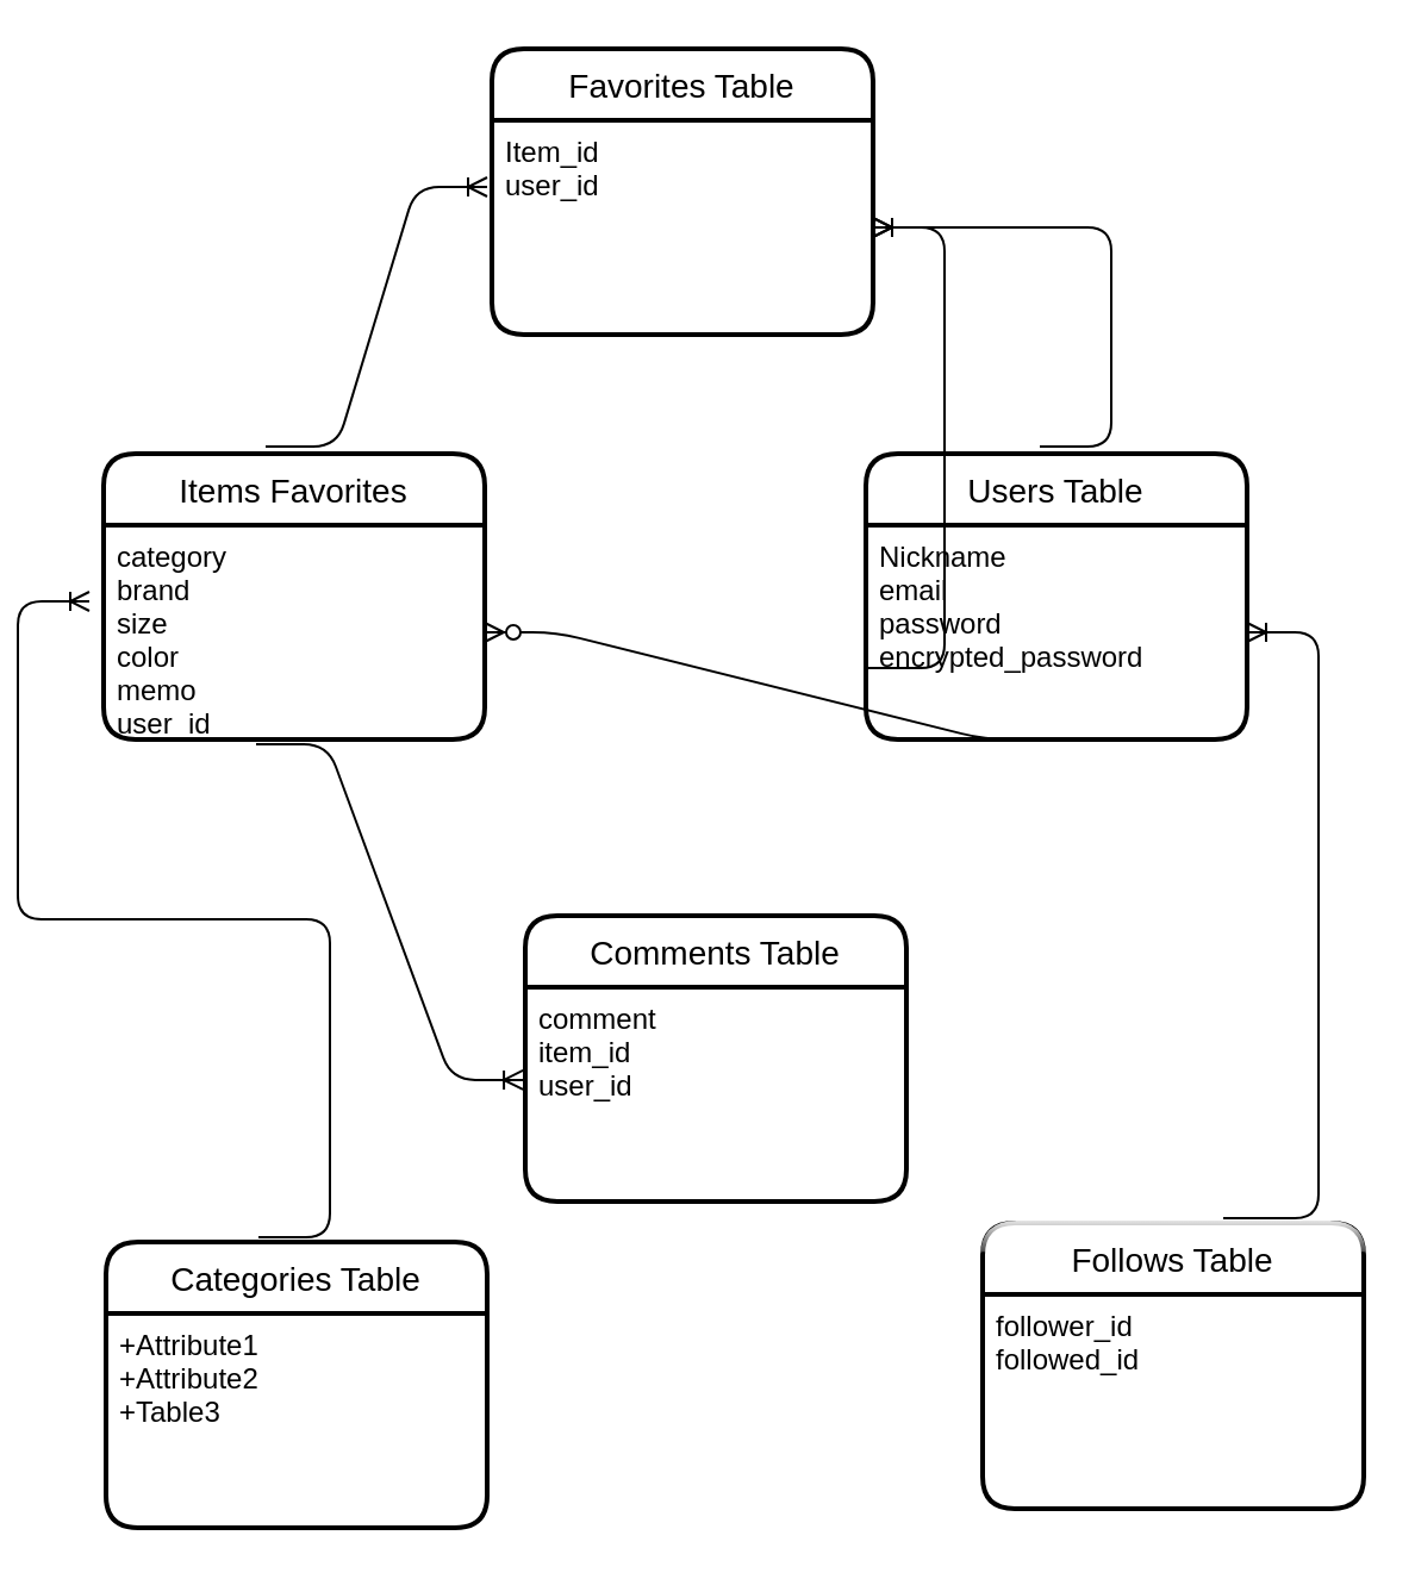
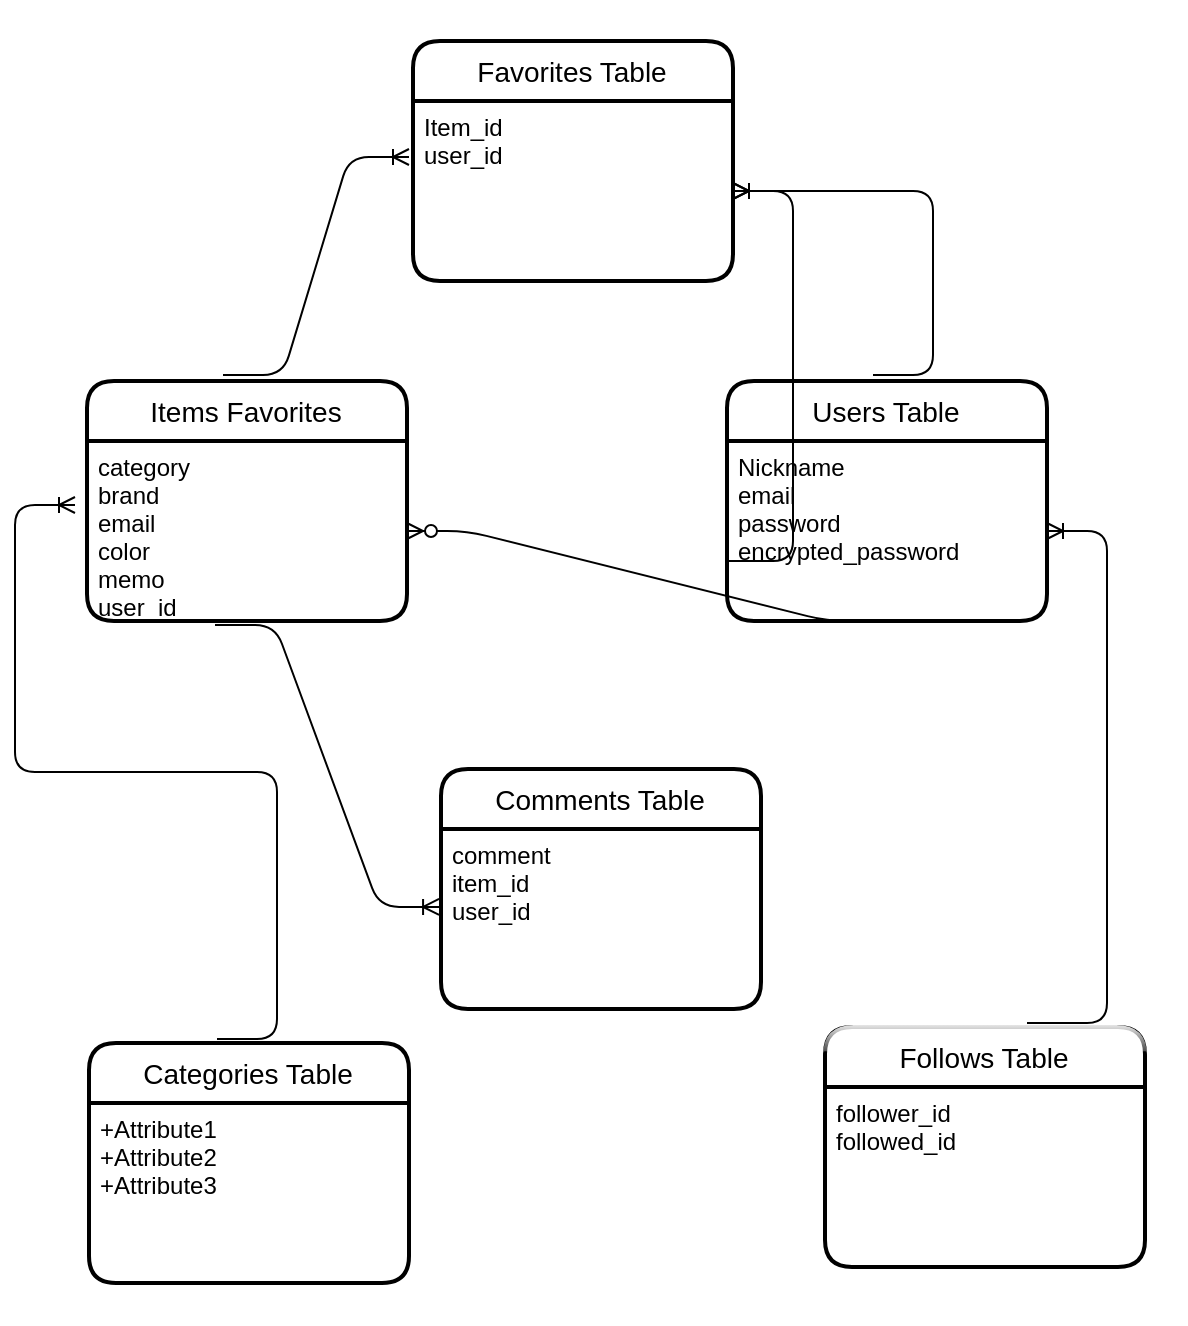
  <mxCell id="0" />
  <mxCell id="1" parent="0" />
  <mxCell id="2" value="Items Favorites" style="swimlane;childLayout=stackLayout;horizontal=1;startSize=30;horizontalStack=0;rounded=1;fontSize=14;fontStyle=0;strokeWidth=2;resizeParent=0;resizeLast=1;shadow=0;dashed=0;align=center;" vertex="1" parent="1"><mxGeometry x="26" y="190" width="160" height="120" as="geometry" /></mxCell>
- <mxCell id="3" value="category&#10;brand&#10;size&#10;color&#10;memo&#10;user_id" style="align=left;strokeColor=none;fillColor=none;spacingLeft=4;fontSize=12;verticalAlign=top;resizable=0;rotatable=0;part=1;" vertex="1" parent="2"><mxGeometry y="30" width="160" height="90" as="geometry" /></mxCell>
+ <mxCell id="3" value="category&#10;brand&#10;email&#10;color&#10;memo&#10;user_id" style="align=left;strokeColor=none;fillColor=none;spacingLeft=4;fontSize=12;verticalAlign=top;resizable=0;rotatable=0;part=1;" vertex="1" parent="2"><mxGeometry y="30" width="160" height="90" as="geometry" /></mxCell>
  <mxCell id="4" value="" style="edgeStyle=entityRelationEdgeStyle;fontSize=12;html=1;endArrow=ERoneToMany;entryX=-0.006;entryY=0.433;entryDx=0;entryDy=0;entryPerimeter=0;" edge="1" parent="2" target="9"><mxGeometry width="100" height="100" relative="1" as="geometry"><mxPoint x="64" y="122" as="sourcePoint" /><mxPoint x="164" y="22" as="targetPoint" /></mxGeometry></mxCell>
  <mxCell id="5" value="Users Table" style="swimlane;childLayout=stackLayout;horizontal=1;startSize=30;horizontalStack=0;rounded=1;fontSize=14;fontStyle=0;strokeWidth=2;resizeParent=0;resizeLast=1;shadow=0;dashed=0;align=center;" vertex="1" parent="1"><mxGeometry x="346" y="190" width="160" height="120" as="geometry" /></mxCell>
  <mxCell id="6" value="Nickname&#10;email&#10;password&#10;encrypted_password&#10;" style="align=left;strokeColor=none;fillColor=none;spacingLeft=4;fontSize=12;verticalAlign=top;resizable=0;rotatable=0;part=1;" vertex="1" parent="5"><mxGeometry y="30" width="160" height="90" as="geometry" /></mxCell>
  <mxCell id="7" value="" style="edgeStyle=entityRelationEdgeStyle;fontSize=12;html=1;endArrow=ERoneToMany;exitX=0;exitY=0.75;exitDx=0;exitDy=0;" edge="1" parent="1" source="5" target="14"><mxGeometry width="100" height="100" relative="1" as="geometry"><mxPoint x="236" y="490" as="sourcePoint" /><mxPoint x="336" y="390" as="targetPoint" /></mxGeometry></mxCell>
  <mxCell id="8" value="Comments Table" style="swimlane;childLayout=stackLayout;horizontal=1;startSize=30;horizontalStack=0;rounded=1;fontSize=14;fontStyle=0;strokeWidth=2;resizeParent=0;resizeLast=1;shadow=0;dashed=0;align=center;" vertex="1" parent="1"><mxGeometry x="203" y="384" width="160" height="120" as="geometry" /></mxCell>
  <mxCell id="9" value="comment&#10;item_id&#10;user_id" style="align=left;strokeColor=none;fillColor=none;spacingLeft=4;fontSize=12;verticalAlign=top;resizable=0;rotatable=0;part=1;rounded=1;" vertex="1" parent="8"><mxGeometry y="30" width="160" height="90" as="geometry" /></mxCell>
  <mxCell id="10" value="" style="edgeStyle=entityRelationEdgeStyle;fontSize=12;html=1;endArrow=ERzeroToMany;endFill=1;exitX=0.5;exitY=1;exitDx=0;exitDy=0;" edge="1" parent="1" source="6" target="3"><mxGeometry width="100" height="100" relative="1" as="geometry"><mxPoint x="229" y="301" as="sourcePoint" /><mxPoint x="329" y="201" as="targetPoint" /></mxGeometry></mxCell>
  <mxCell id="11" value="Categories Table" style="swimlane;childLayout=stackLayout;horizontal=1;startSize=30;horizontalStack=0;rounded=1;fontSize=14;fontStyle=0;strokeWidth=2;resizeParent=0;resizeLast=1;shadow=0;dashed=0;align=center;" vertex="1" parent="1"><mxGeometry x="27" y="521" width="160" height="120" as="geometry" /></mxCell>
- <mxCell id="12" value="+Attribute1&#10;+Attribute2&#10;+Table3" style="align=left;strokeColor=none;fillColor=none;spacingLeft=4;fontSize=12;verticalAlign=top;resizable=0;rotatable=0;part=1;rounded=1;" vertex="1" parent="11"><mxGeometry y="30" width="160" height="90" as="geometry" /></mxCell>
+ <mxCell id="12" value="+Attribute1&#10;+Attribute2&#10;+Attribute3" style="align=left;strokeColor=none;fillColor=none;spacingLeft=4;fontSize=12;verticalAlign=top;resizable=0;rotatable=0;part=1;rounded=1;" vertex="1" parent="11"><mxGeometry y="30" width="160" height="90" as="geometry" /></mxCell>
  <mxCell id="13" value="Favorites Table" style="swimlane;childLayout=stackLayout;horizontal=1;startSize=30;horizontalStack=0;rounded=1;fontSize=14;fontStyle=0;strokeWidth=2;resizeParent=0;resizeLast=1;shadow=0;dashed=0;align=center;" vertex="1" parent="1"><mxGeometry x="189" y="20" width="160" height="120" as="geometry" /></mxCell>
  <mxCell id="14" value="Item_id&#10;user_id" style="align=left;strokeColor=none;fillColor=none;spacingLeft=4;fontSize=12;verticalAlign=top;resizable=0;rotatable=0;part=1;rounded=1;" vertex="1" parent="13"><mxGeometry y="30" width="160" height="90" as="geometry" /></mxCell>
  <mxCell id="15" value="" style="edgeStyle=entityRelationEdgeStyle;fontSize=12;html=1;endArrow=ERoneToMany;" edge="1" parent="1"><mxGeometry width="100" height="100" relative="1" as="geometry"><mxPoint x="91" y="519" as="sourcePoint" /><mxPoint x="20" y="252" as="targetPoint" /></mxGeometry></mxCell>
  <mxCell id="16" value="" style="edgeStyle=entityRelationEdgeStyle;fontSize=12;html=1;endArrow=ERoneToMany;" edge="1" parent="1"><mxGeometry width="100" height="100" relative="1" as="geometry"><mxPoint x="94" y="187" as="sourcePoint" /><mxPoint x="187" y="78" as="targetPoint" /></mxGeometry></mxCell>
  <mxCell id="17" value="" style="edgeStyle=entityRelationEdgeStyle;fontSize=12;html=1;endArrow=ERoneToMany;" edge="1" parent="1" target="14"><mxGeometry width="100" height="100" relative="1" as="geometry"><mxPoint x="419" y="187" as="sourcePoint" /><mxPoint x="329" y="246" as="targetPoint" /></mxGeometry></mxCell>
  <mxCell id="18" value="Follows Table" style="swimlane;childLayout=stackLayout;horizontal=1;startSize=30;horizontalStack=0;rounded=1;fontSize=14;fontStyle=0;strokeWidth=2;resizeParent=0;resizeLast=1;shadow=0;dashed=0;align=center;glass=1;fillColor=default;" vertex="1" parent="1"><mxGeometry x="395" y="513" width="160" height="120" as="geometry" /></mxCell>
  <mxCell id="19" value="follower_id&#10;followed_id" style="align=left;strokeColor=none;fillColor=none;spacingLeft=4;fontSize=12;verticalAlign=top;resizable=0;rotatable=0;part=1;rounded=1;" vertex="1" parent="18"><mxGeometry y="30" width="160" height="90" as="geometry" /></mxCell>
  <mxCell id="20" value="" style="edgeStyle=entityRelationEdgeStyle;fontSize=12;html=1;endArrow=ERoneToMany;" edge="1" parent="1" target="6"><mxGeometry width="100" height="100" relative="1" as="geometry"><mxPoint x="496" y="511" as="sourcePoint" /><mxPoint x="329" y="366" as="targetPoint" /></mxGeometry></mxCell>
